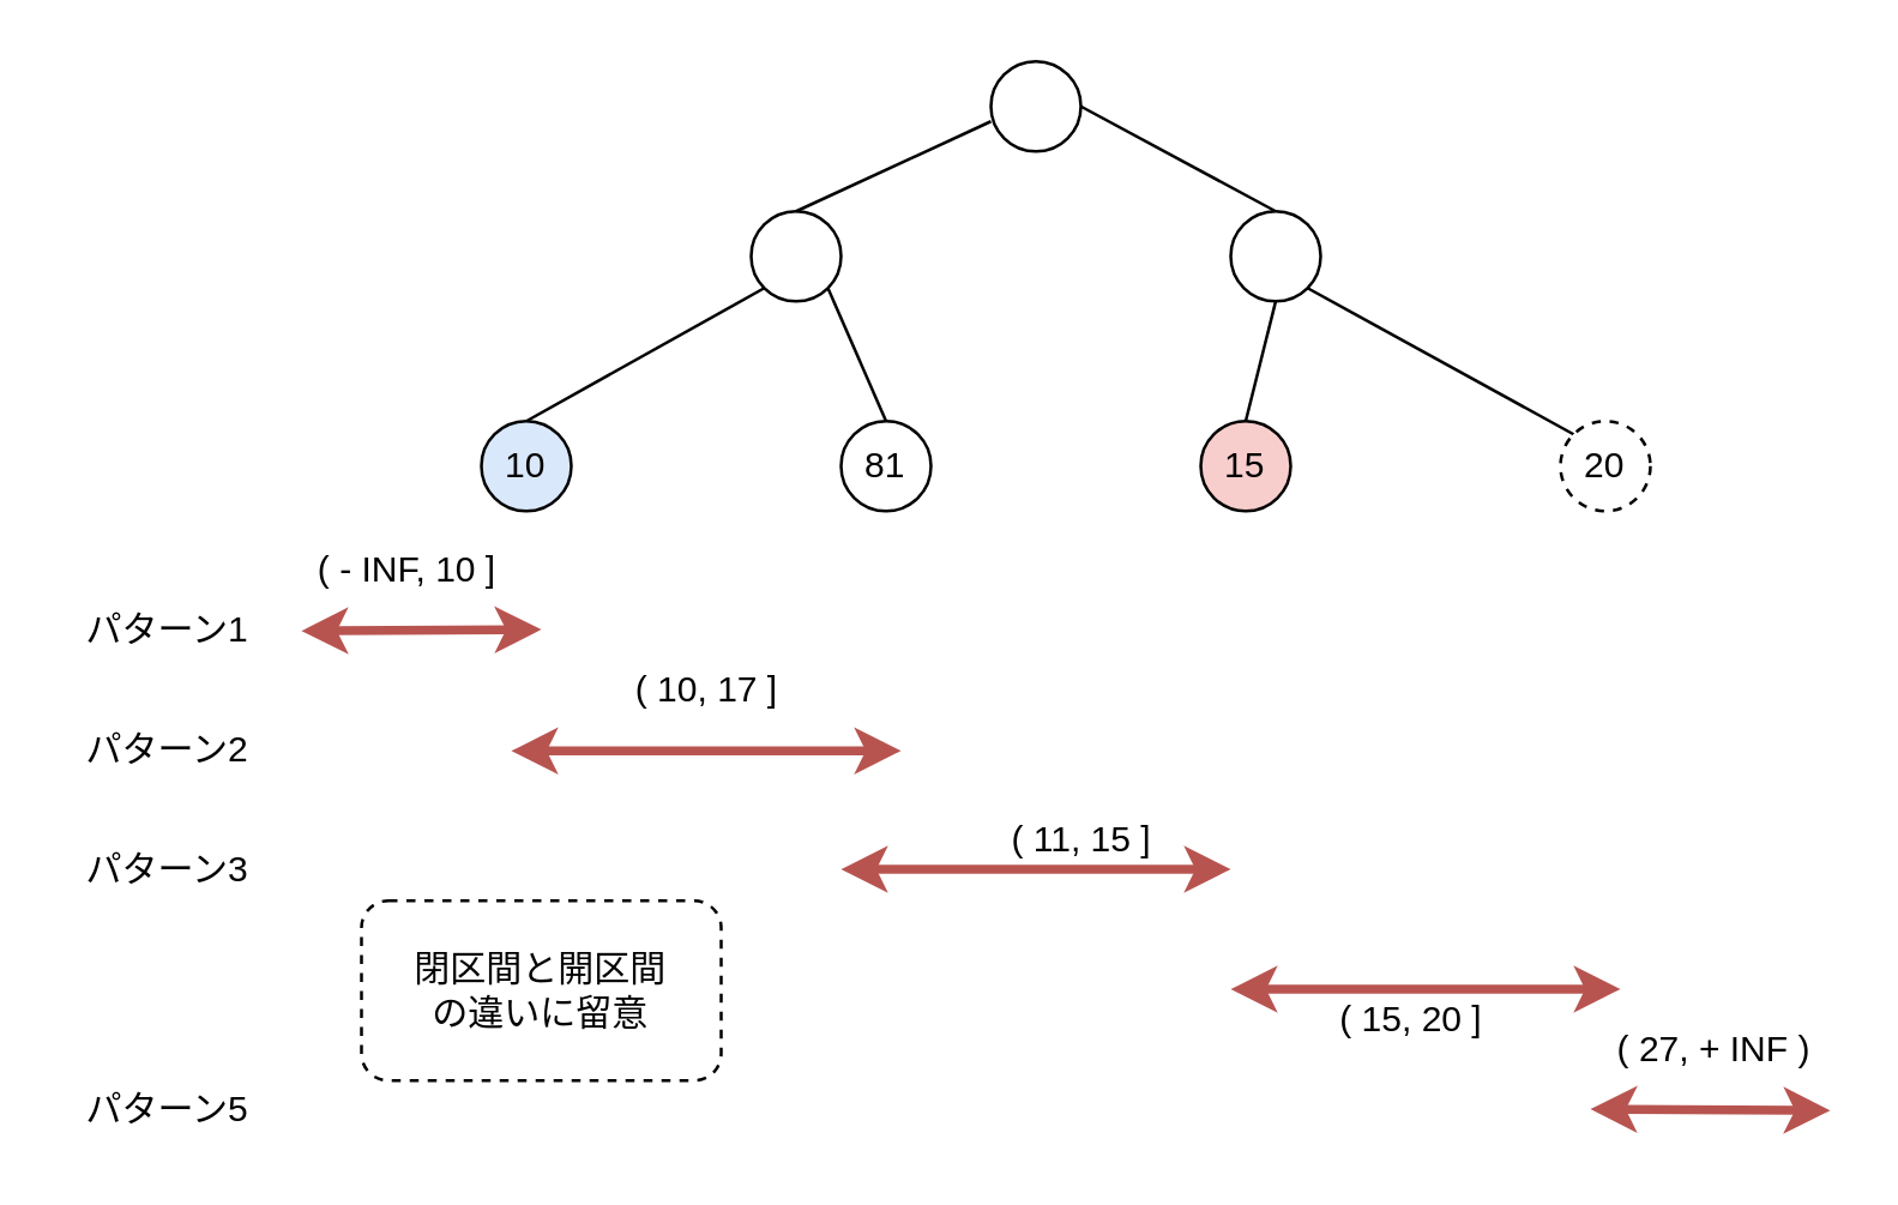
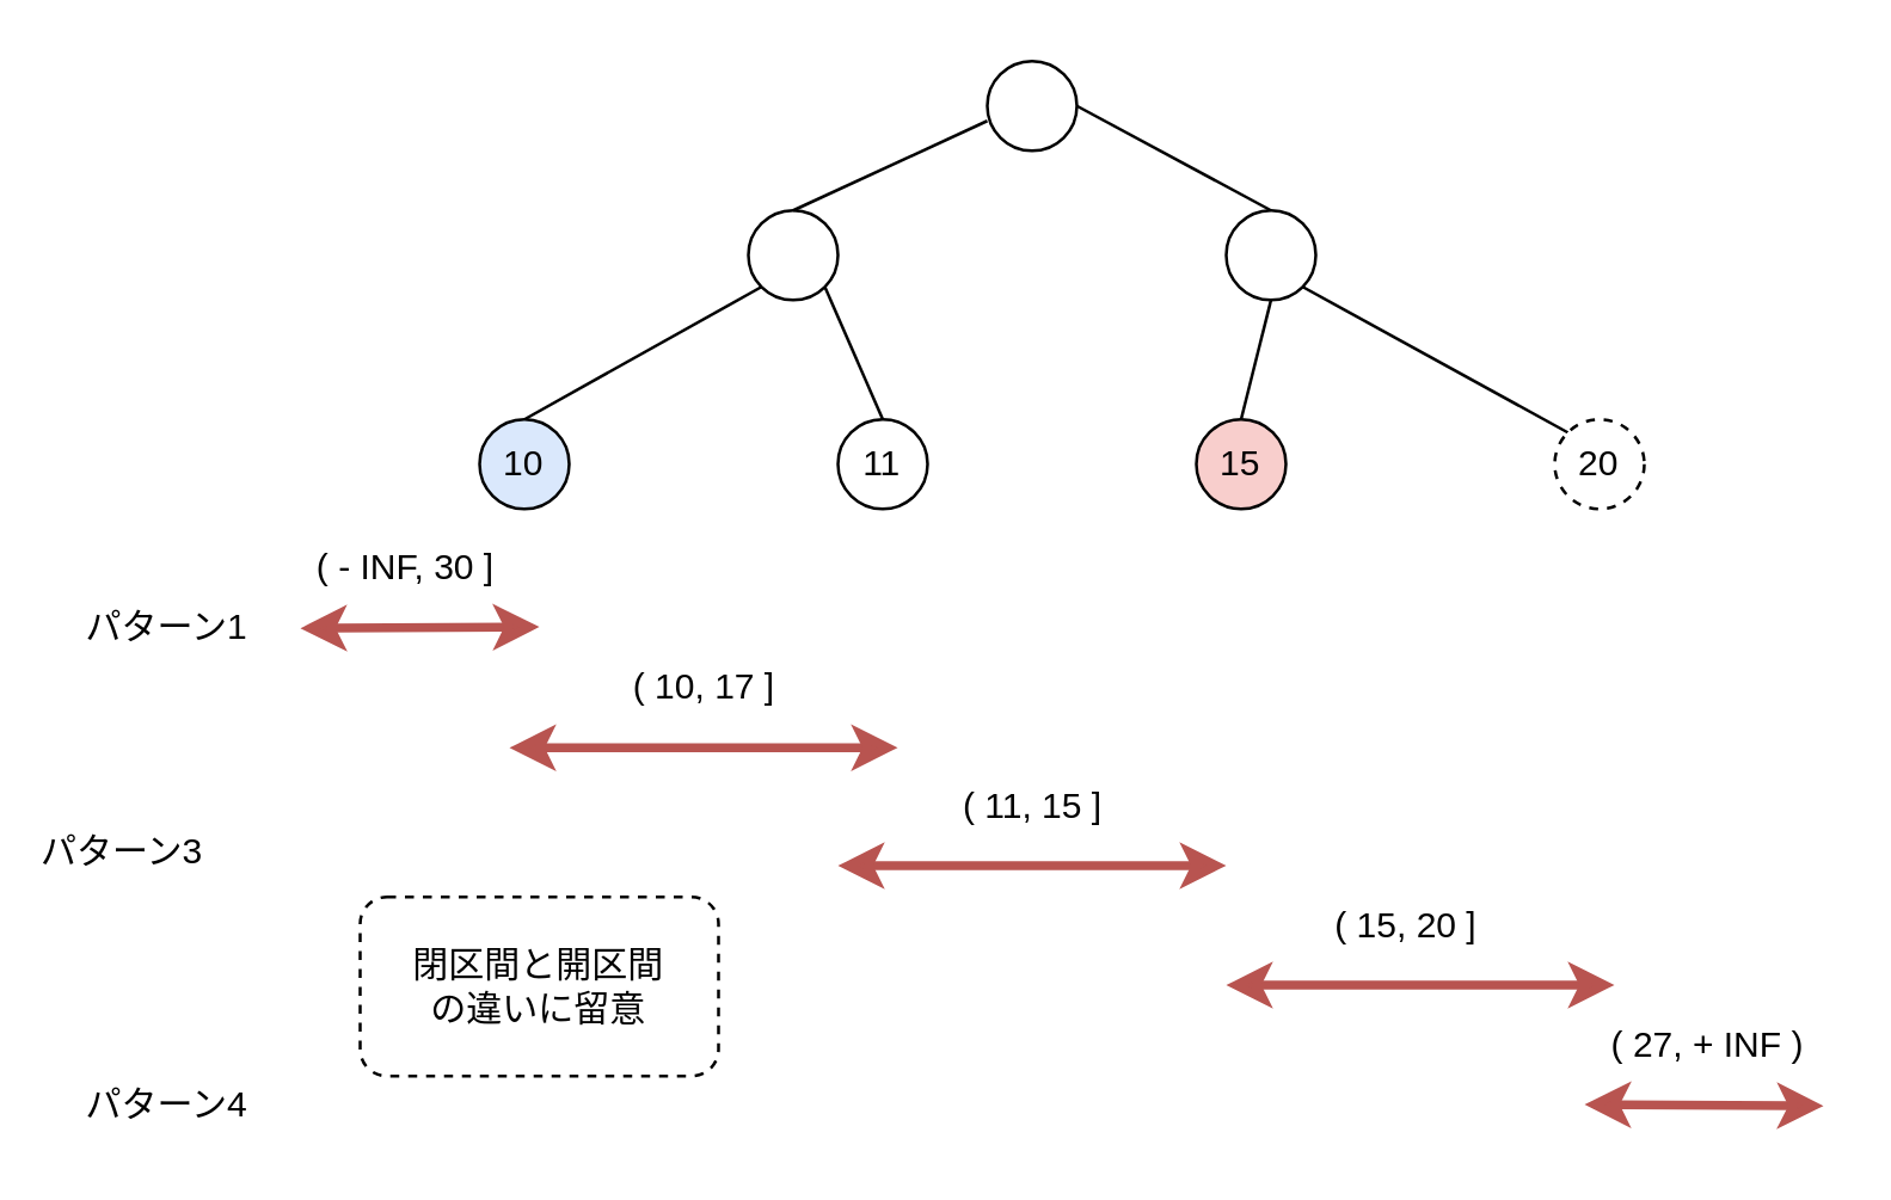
  <mxCell id="0" />
  <mxCell id="1" parent="0" />
  <mxCell id="2" value="" style="ellipse;whiteSpace=wrap;html=1;aspect=fixed;" parent="1" vertex="1"><mxGeometry x="330" y="20" width="30" height="30" as="geometry" /></mxCell>
  <mxCell id="3" style="rounded=0;orthogonalLoop=1;jettySize=auto;html=1;exitX=0;exitY=1;exitDx=0;exitDy=0;entryX=0.5;entryY=0;entryDx=0;entryDy=0;endArrow=none;endFill=0;" parent="1" source="5" target="12" edge="1"><mxGeometry relative="1" as="geometry" /></mxCell>
  <mxCell id="4" style="edgeStyle=none;rounded=0;orthogonalLoop=1;jettySize=auto;html=1;exitX=1;exitY=1;exitDx=0;exitDy=0;entryX=0.5;entryY=0;entryDx=0;entryDy=0;endArrow=none;endFill=0;" parent="1" source="5" target="9" edge="1"><mxGeometry relative="1" as="geometry" /></mxCell>
  <mxCell id="5" value="" style="ellipse;whiteSpace=wrap;html=1;aspect=fixed;" parent="1" vertex="1"><mxGeometry x="250" y="70" width="30" height="30" as="geometry" /></mxCell>
  <mxCell id="6" style="edgeStyle=none;rounded=0;orthogonalLoop=1;jettySize=auto;html=1;exitX=0.5;exitY=1;exitDx=0;exitDy=0;entryX=0.5;entryY=0;entryDx=0;entryDy=0;endArrow=none;endFill=0;" parent="1" source="8" target="10" edge="1"><mxGeometry relative="1" as="geometry" /></mxCell>
  <mxCell id="7" style="edgeStyle=none;rounded=0;orthogonalLoop=1;jettySize=auto;html=1;exitX=1;exitY=1;exitDx=0;exitDy=0;entryX=0;entryY=0;entryDx=0;entryDy=0;endArrow=none;endFill=0;" parent="1" source="8" target="11" edge="1"><mxGeometry relative="1" as="geometry" /></mxCell>
  <mxCell id="8" value="" style="ellipse;whiteSpace=wrap;html=1;aspect=fixed;" parent="1" vertex="1"><mxGeometry x="410" y="70" width="30" height="30" as="geometry" /></mxCell>
- <mxCell id="9" value="81" style="ellipse;whiteSpace=wrap;html=1;aspect=fixed;" parent="1" vertex="1"><mxGeometry x="280" y="140" width="30" height="30" as="geometry" /></mxCell>
+ <mxCell id="9" value="11" style="ellipse;whiteSpace=wrap;html=1;aspect=fixed;" parent="1" vertex="1"><mxGeometry x="280" y="140" width="30" height="30" as="geometry" /></mxCell>
  <mxCell id="10" value="15" style="ellipse;whiteSpace=wrap;html=1;aspect=fixed;fillColor=#f8cecc;" parent="1" vertex="1"><mxGeometry x="400" y="140" width="30" height="30" as="geometry" /></mxCell>
  <mxCell id="11" value="20" style="ellipse;whiteSpace=wrap;html=1;aspect=fixed;dashed=1;" parent="1" vertex="1"><mxGeometry x="520" y="140" width="30" height="30" as="geometry" /></mxCell>
  <mxCell id="12" value="10" style="ellipse;whiteSpace=wrap;html=1;aspect=fixed;fillColor=#dae8fc;" parent="1" vertex="1"><mxGeometry x="160" y="140" width="30" height="30" as="geometry" /></mxCell>
  <mxCell id="13" value="" style="endArrow=none;html=1;exitX=0.5;exitY=0;exitDx=0;exitDy=0;" parent="1" source="5" edge="1"><mxGeometry width="50" height="50" relative="1" as="geometry"><mxPoint x="280" y="70" as="sourcePoint" /><mxPoint x="330" y="40" as="targetPoint" /></mxGeometry></mxCell>
  <mxCell id="14" value="" style="endArrow=none;html=1;entryX=1;entryY=0.5;entryDx=0;entryDy=0;exitX=0.5;exitY=0;exitDx=0;exitDy=0;" parent="1" source="8" target="2" edge="1"><mxGeometry width="50" height="50" relative="1" as="geometry"><mxPoint x="275" y="70" as="sourcePoint" /><mxPoint x="340" y="50" as="targetPoint" /></mxGeometry></mxCell>
  <mxCell id="15" value="" style="endArrow=classic;startArrow=classic;html=1;fillColor=#f8cecc;strokeColor=#b85450;strokeWidth=3;fontColor=#000000;" parent="1" edge="1"><mxGeometry width="50" height="50" relative="1" as="geometry"><mxPoint x="100" y="210" as="sourcePoint" /><mxPoint x="180" y="209.5" as="targetPoint" /></mxGeometry></mxCell>
- <mxCell id="16" value="( - INF, 10 ]" style="text;html=1;align=center;verticalAlign=middle;resizable=0;points=[];autosize=1;fontColor=#000000;" parent="1" vertex="1"><mxGeometry x="95" y="180" width="80" height="20" as="geometry" /></mxCell>
+ <mxCell id="16" value="( - INF, 30 ]" style="text;html=1;align=center;verticalAlign=middle;resizable=0;points=[];autosize=1;fontColor=#000000;" parent="1" vertex="1"><mxGeometry x="95" y="180" width="80" height="20" as="geometry" /></mxCell>
  <mxCell id="17" value="パターン1" style="text;html=1;align=center;verticalAlign=middle;resizable=0;points=[];autosize=1;fontColor=#000000;" parent="1" vertex="1"><mxGeometry x="20" y="200" width="70" height="20" as="geometry" /></mxCell>
- <mxCell id="18" value="パターン2" style="text;html=1;align=center;verticalAlign=middle;resizable=0;points=[];autosize=1;fontColor=#000000;" parent="1" vertex="1"><mxGeometry x="20" y="240" width="70" height="20" as="geometry" /></mxCell>
- <mxCell id="19" value="パターン3" style="text;html=1;align=center;verticalAlign=middle;resizable=0;points=[];autosize=1;fontColor=#000000;" parent="1" vertex="1"><mxGeometry x="20" y="280" width="70" height="20" as="geometry" /></mxCell>
- <mxCell id="20" value="パターン5" style="text;html=1;align=center;verticalAlign=middle;resizable=0;points=[];autosize=1;fontColor=#000000;" parent="1" vertex="1"><mxGeometry x="20" y="360" width="70" height="20" as="geometry" /></mxCell>
+ <mxCell id="19" value="パターン3" style="text;html=1;align=center;verticalAlign=middle;resizable=0;points=[];autosize=1;fontColor=#000000;" parent="1" vertex="1"><mxGeometry x="5" y="275" width="70" height="20" as="geometry" /></mxCell>
+ <mxCell id="20" value="パターン4" style="text;html=1;align=center;verticalAlign=middle;resizable=0;points=[];autosize=1;fontColor=#000000;" parent="1" vertex="1"><mxGeometry x="20" y="360" width="70" height="20" as="geometry" /></mxCell>
  <mxCell id="21" value="" style="endArrow=classic;startArrow=classic;html=1;fillColor=#f8cecc;strokeColor=#b85450;strokeWidth=3;fontColor=#000000;" parent="1" edge="1"><mxGeometry width="50" height="50" relative="1" as="geometry"><mxPoint x="170" y="250" as="sourcePoint" /><mxPoint x="300" y="250" as="targetPoint" /></mxGeometry></mxCell>
  <mxCell id="22" value="" style="endArrow=classic;startArrow=classic;html=1;fillColor=#f8cecc;strokeColor=#b85450;strokeWidth=3;fontColor=#000000;" parent="1" edge="1"><mxGeometry width="50" height="50" relative="1" as="geometry"><mxPoint x="280" y="289.5" as="sourcePoint" /><mxPoint x="410" y="289.5" as="targetPoint" /></mxGeometry></mxCell>
  <mxCell id="23" value="" style="endArrow=classic;startArrow=classic;html=1;fillColor=#f8cecc;strokeColor=#b85450;strokeWidth=3;fontColor=#000000;" parent="1" edge="1"><mxGeometry width="50" height="50" relative="1" as="geometry"><mxPoint x="410" y="329.5" as="sourcePoint" /><mxPoint x="540" y="329.5" as="targetPoint" /></mxGeometry></mxCell>
  <mxCell id="24" value="" style="endArrow=classic;startArrow=classic;html=1;fillColor=#f8cecc;strokeColor=#b85450;strokeWidth=3;fontColor=#000000;" parent="1" edge="1"><mxGeometry width="50" height="50" relative="1" as="geometry"><mxPoint x="530" y="369.5" as="sourcePoint" /><mxPoint x="610" y="370" as="targetPoint" /></mxGeometry></mxCell>
  <mxCell id="25" value="( 10, 17 ]" style="text;html=1;align=center;verticalAlign=middle;resizable=0;points=[];autosize=1;fontColor=#000000;" parent="1" vertex="1"><mxGeometry x="205" y="220" width="60" height="20" as="geometry" /></mxCell>
- <mxCell id="26" value="( 11, 15 ]" style="text;html=1;align=center;verticalAlign=middle;resizable=0;points=[];autosize=1;fontColor=#000000;" parent="1" vertex="1"><mxGeometry x="330" y="270" width="60" height="20" as="geometry" /></mxCell>
- <mxCell id="27" value="( 15, 20 ]" style="text;html=1;align=center;verticalAlign=middle;resizable=0;points=[];autosize=1;fontColor=#000000;" parent="1" vertex="1"><mxGeometry x="440" y="330" width="60" height="20" as="geometry" /></mxCell>
+ <mxCell id="26" value="( 11, 15 ]" style="text;html=1;align=center;verticalAlign=middle;resizable=0;points=[];autosize=1;fontColor=#000000;" parent="1" vertex="1"><mxGeometry x="315" y="260" width="60" height="20" as="geometry" /></mxCell>
+ <mxCell id="27" value="( 15, 20 ]" style="text;html=1;align=center;verticalAlign=middle;resizable=0;points=[];autosize=1;fontColor=#000000;" parent="1" vertex="1"><mxGeometry x="440" y="300" width="60" height="20" as="geometry" /></mxCell>
  <mxCell id="28" value="( 27, + INF )" style="text;html=1;align=center;verticalAlign=middle;resizable=0;points=[];autosize=1;fontColor=#000000;" parent="1" vertex="1"><mxGeometry x="531" y="340" width="80" height="20" as="geometry" /></mxCell>
  <mxCell id="29" value="閉区間と開区間&lt;br&gt;の違いに留意" style="rounded=1;whiteSpace=wrap;html=1;fontColor=#000000;dashed=1;" parent="1" vertex="1"><mxGeometry x="120" y="300" width="120" height="60" as="geometry" /></mxCell>
